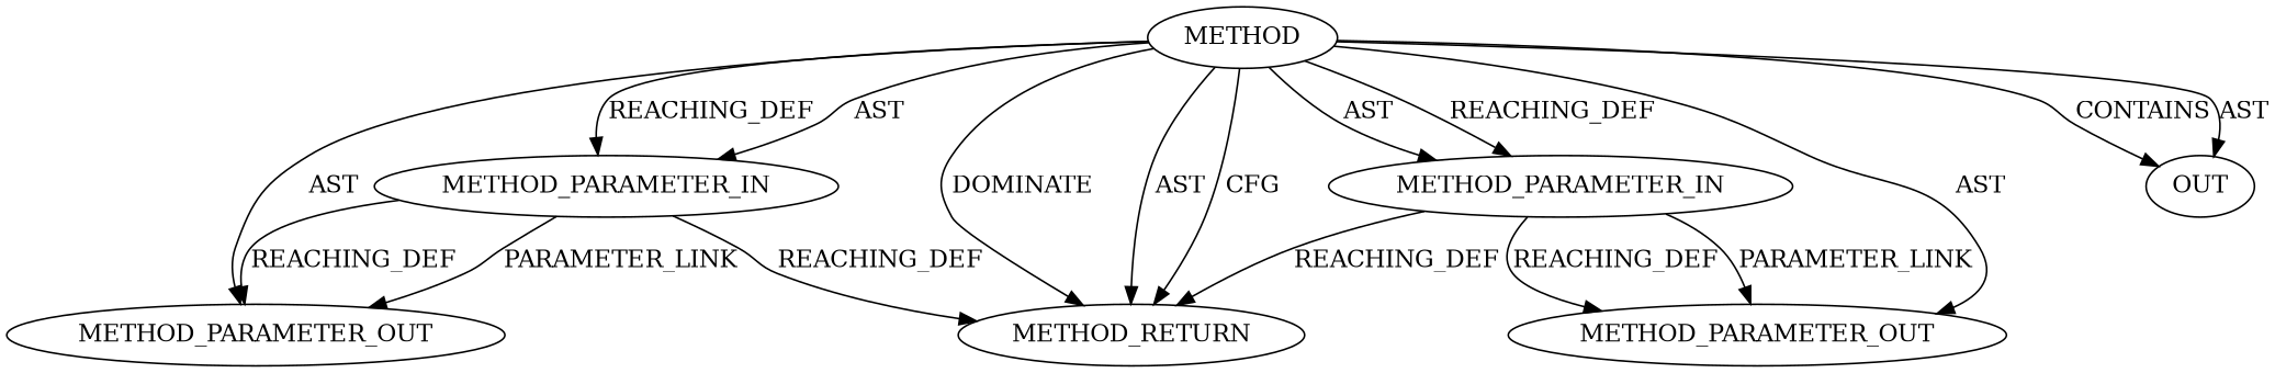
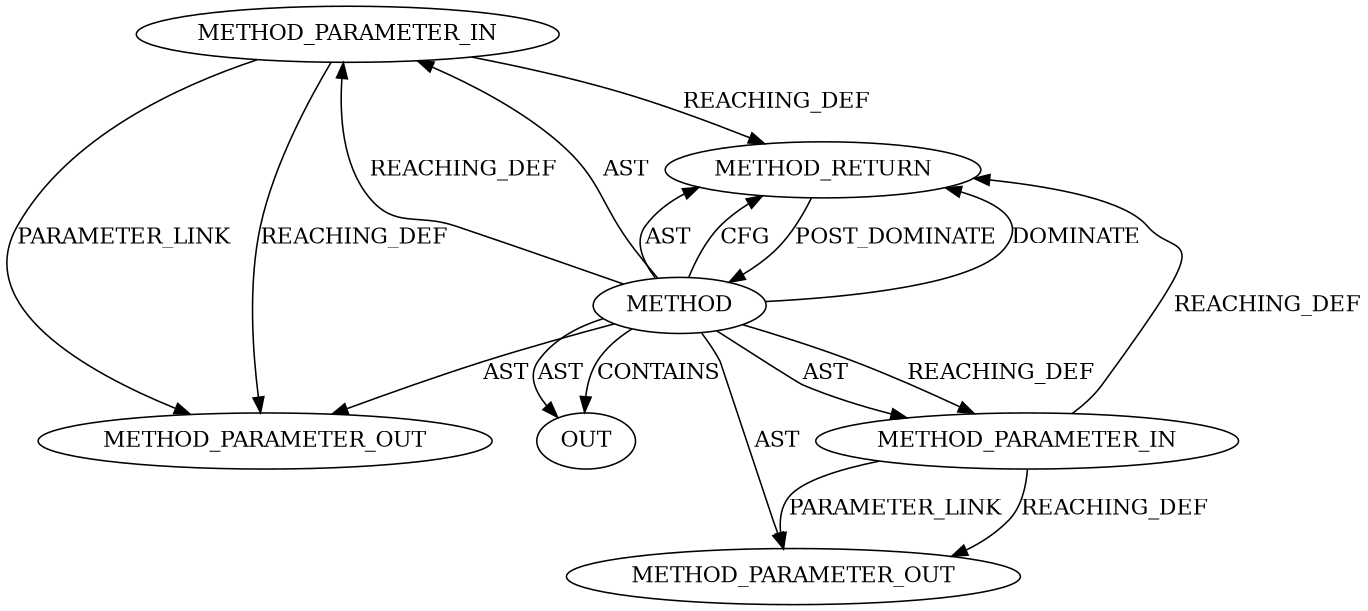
  digraph {
    node [CODE=p2 EVALUATION_STRATEGY=BY_VALUE IS_VARIADIC=false ORDER=2 TYPE_FULL_NAME=ANY]
    n1 [INDEX=2 NAME=p2 label=METHOD_PARAMETER_IN]
    n2 [CODE=RET label=METHOD_RETURN IS_VARIADIC=""]
    n3 [INDEX=2 NAME=p2 label=METHOD_PARAMETER_OUT]
    n4 [AST_PARENT_FULL_NAME="<global>" AST_PARENT_TYPE=NAMESPACE_BLOCK CODE="<empty>" FILENAME="<empty>" FULL_NAME=BN_copy IS_EXTERNAL=true NAME=BN_copy ORDER=0 label=METHOD EVALUATION_STRATEGY="" IS_VARIADIC="" TYPE_FULL_NAME=""]
    n5 [CODE=p1 INDEX=1 NAME=p1 ORDER=1 label=METHOD_PARAMETER_IN]
    n6 [CODE=p1 INDEX=1 NAME=p1 ORDER=1 label=METHOD_PARAMETER_OUT]
    n7 [ARGUMENT_INDEX=1 CODE="<empty>" ORDER=1 label=OUT EVALUATION_STRATEGY="" IS_VARIADIC=""]
    n1 -> n2 [VARIABLE=p2 label=REACHING_DEF]
    n1 -> n3 [label=PARAMETER_LINK]
    n1 -> n3 [VARIABLE=p2 label=REACHING_DEF]
+   n2 -> n4 [label=POST_DOMINATE]
    n4 -> n1 [label=REACHING_DEF]
    n4 -> n1 [label=AST]
    n4 -> n2 [label=DOMINATE]
    n4 -> n2 [label=AST]
    n4 -> n2 [label=CFG]
    n4 -> n3 [label=AST]
    n4 -> n5 [label=REACHING_DEF]
    n4 -> n5 [label=AST]
    n4 -> n6 [label=AST]
    n4 -> n7 [label=CONTAINS]
    n4 -> n7 [label=AST]
    n5 -> n2 [VARIABLE=p1 label=REACHING_DEF]
    n5 -> n6 [VARIABLE=p1 label=REACHING_DEF]
    n5 -> n6 [label=PARAMETER_LINK]
  }
